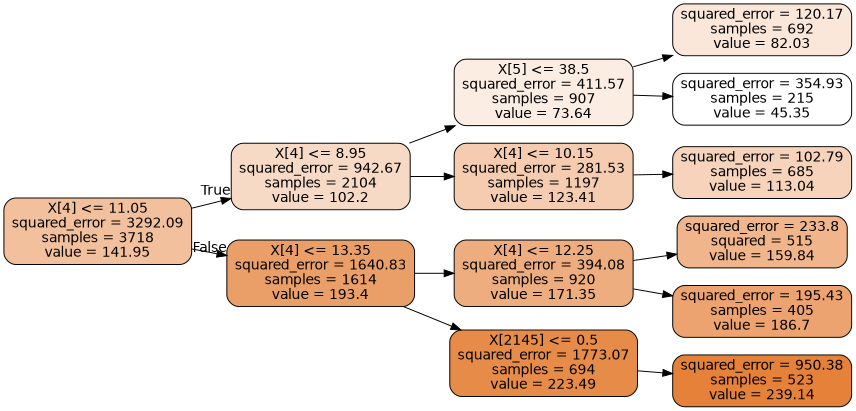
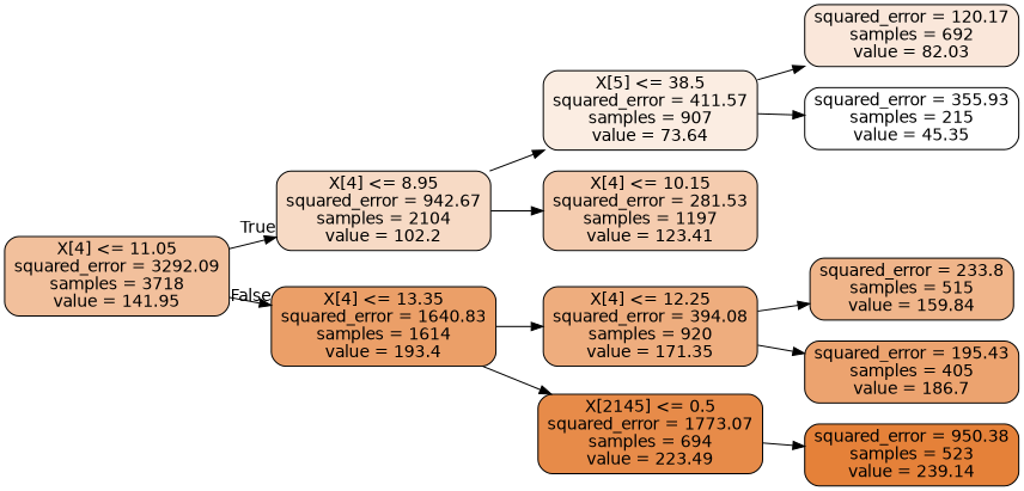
  digraph {
    rankdir=LR
    node [color=black fontname=helvetica shape=box style="filled, rounded"]
    edge [fontname=helvetica]
    n1 [fillcolor="#f2c09c" label="X[4] <= 11.05\nsquared_error = 3292.09\nsamples = 3718\nvalue = 141.95"]
    n2 [fillcolor="#f7dac5" label="X[4] <= 8.95\nsquared_error = 942.67\nsamples = 2104\nvalue = 102.2"]
    n3 [fillcolor="#eb9f68" label="X[4] <= 13.35\nsquared_error = 1640.83\nsamples = 1614\nvalue = 193.4"]
    n4 [fillcolor="#fbede2" label="X[5] <= 38.5\nsquared_error = 411.57\nsamples = 907\nvalue = 73.64"]
    n5 [fillcolor="#f5ccaf" label="X[4] <= 10.15\nsquared_error = 281.53\nsamples = 1197\nvalue = 123.41"]
    n6 [fillcolor="#eead7e" label="X[4] <= 12.25\nsquared_error = 394.08\nsamples = 920\nvalue = 171.35"]
    n7 [fillcolor="#e78b49" label="X[2145] <= 0.5\nsquared_error = 1773.07\nsamples = 694\nvalue = 223.49"]
    n8 [fillcolor="#fae7da" label="squared_error = 120.17\nsamples = 692\nvalue = 82.03"]
-   n9 [fillcolor="#ffffff" label="squared_error = 354.93\nsamples = 215\nvalue = 45.35"]
-   n10 [fillcolor="#f6d3ba" label="squared_error = 102.79\nsamples = 685\nvalue = 113.04"]
-   n11 [fillcolor="#f0b58a" label="squared_error = 233.8\nsquared = 515\nvalue = 159.84"]
+   n9 [fillcolor="#ffffff" label="squared_error = 355.93\nsamples = 215\nvalue = 45.35"]
+   n11 [fillcolor="#f0b58a" label="squared_error = 233.8\nsamples = 515\nvalue = 159.84"]
    n12 [fillcolor="#eca36f" label="squared_error = 195.43\nsamples = 405\nvalue = 186.7"]
    n13 [fillcolor="#e58139" label="squared_error = 950.38\nsamples = 523\nvalue = 239.14"]
    n1 -> n2 [headlabel=True labelangle=45 labeldistance=2.5]
    n1 -> n3 [headlabel=False labelangle=-45 labeldistance=2.5]
    n2 -> n4
    n2 -> n5
    n3 -> n6
    n3 -> n7
    n4 -> n8
    n4 -> n9
-   n5 -> n10
    n6 -> n11
    n6 -> n12
    n7 -> n13
  }
